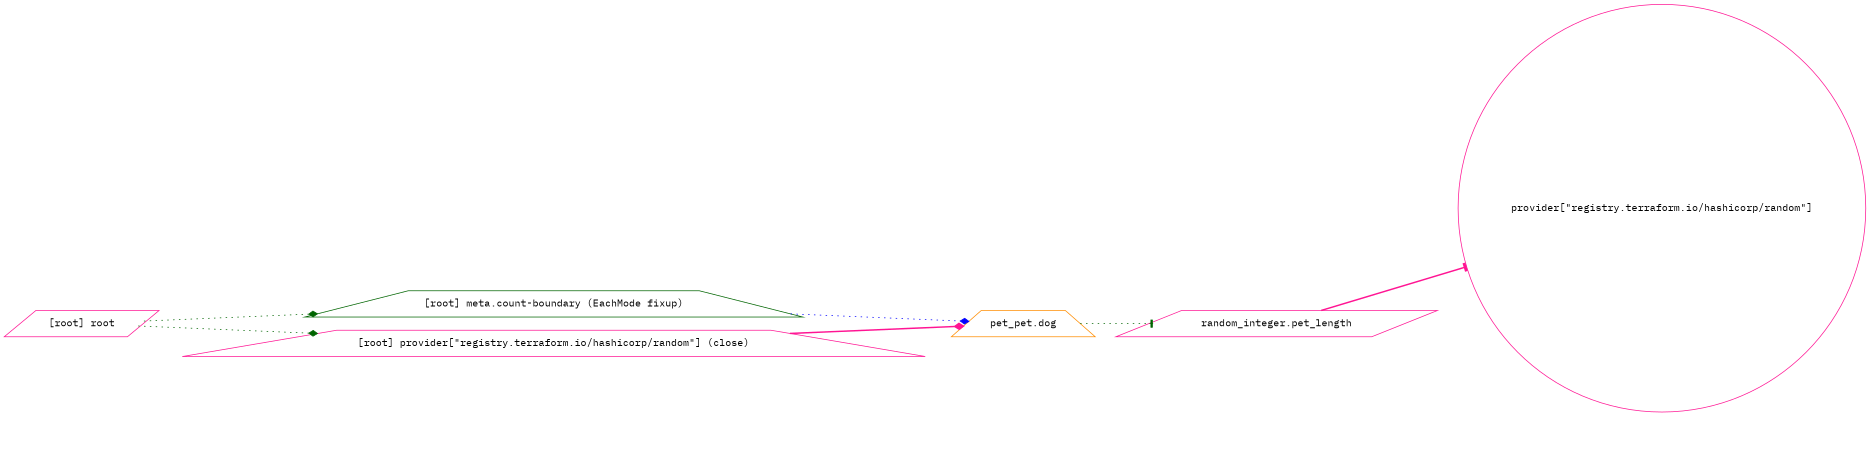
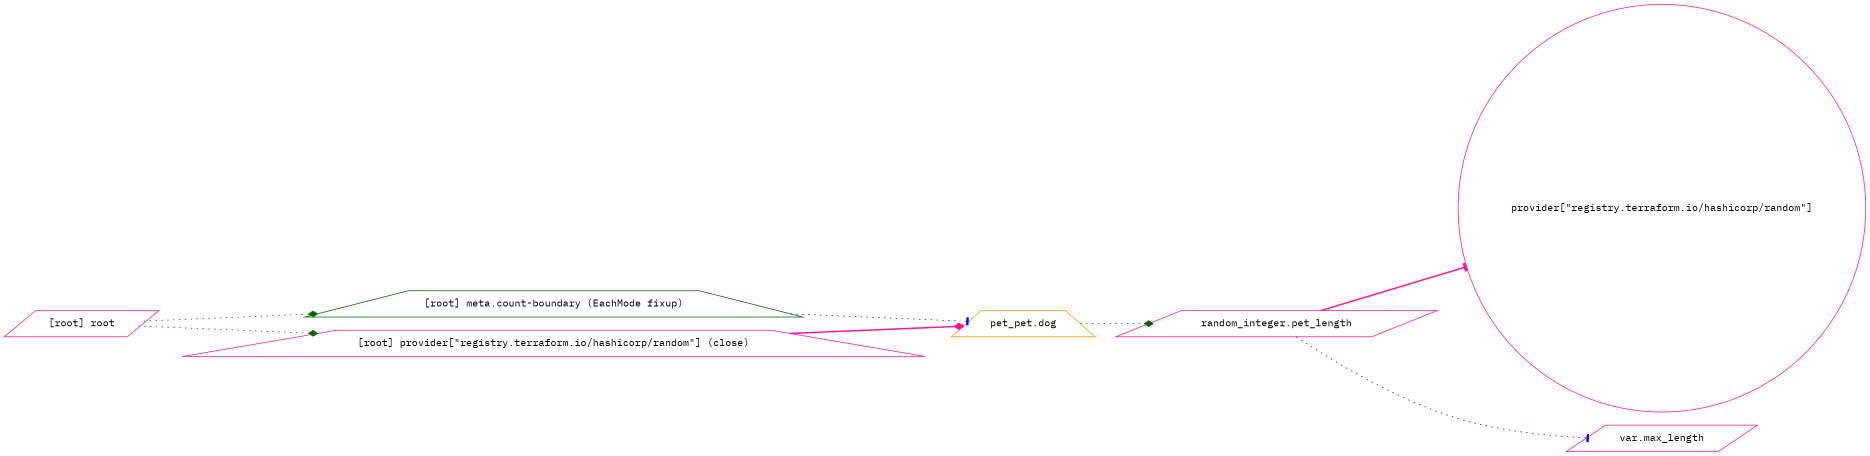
  digraph {
    compound=true
    fontname="IBM Plex Mono"
    newrank=true
    rankdir=LR
    node [color=deeppink fontname="IBM Plex Mono" shape=parallelogram]
    edge [arrowhead=diamond color=darkgreen fontname="IBM Plex Mono" style=dotted]
    n1 [label="provider[\"registry.terraform.io/hashicorp/random\"]" shape=circle]
    n2 [label="random_integer.pet_length"]
+   n3 [label="var.max_length"]
    n4 [color=darkorange label="pet_pet.dog" shape=trapezium]
    "[root] meta.count-boundary (EachMode fixup)" [color=darkgreen shape=trapezium]
    "[root] provider[\"registry.terraform.io/hashicorp/random\"] (close)" [shape=trapezium]
    "[root] root"
    subgraph sub_1 {
      n1
      n2
+     n3
      n4
      "[root] meta.count-boundary (EachMode fixup)"
      "[root] provider[\"registry.terraform.io/hashicorp/random\"] (close)"
      "[root] root"
    }
    n2 -> n1 [arrowhead=tee color=deeppink style=bold]
-   n4 -> n2 [arrowhead=tee]
-   "[root] meta.count-boundary (EachMode fixup)" -> n4 [color=blue]
+   n2 -> n3 [arrowhead=tee color=blue]
+   n4 -> n2
+   "[root] meta.count-boundary (EachMode fixup)" -> n4 [arrowhead=tee color=blue]
    "[root] provider[\"registry.terraform.io/hashicorp/random\"] (close)" -> n4 [color=deeppink style=bold]
    "[root] root" -> "[root] meta.count-boundary (EachMode fixup)"
    "[root] root" -> "[root] provider[\"registry.terraform.io/hashicorp/random\"] (close)"
  }
